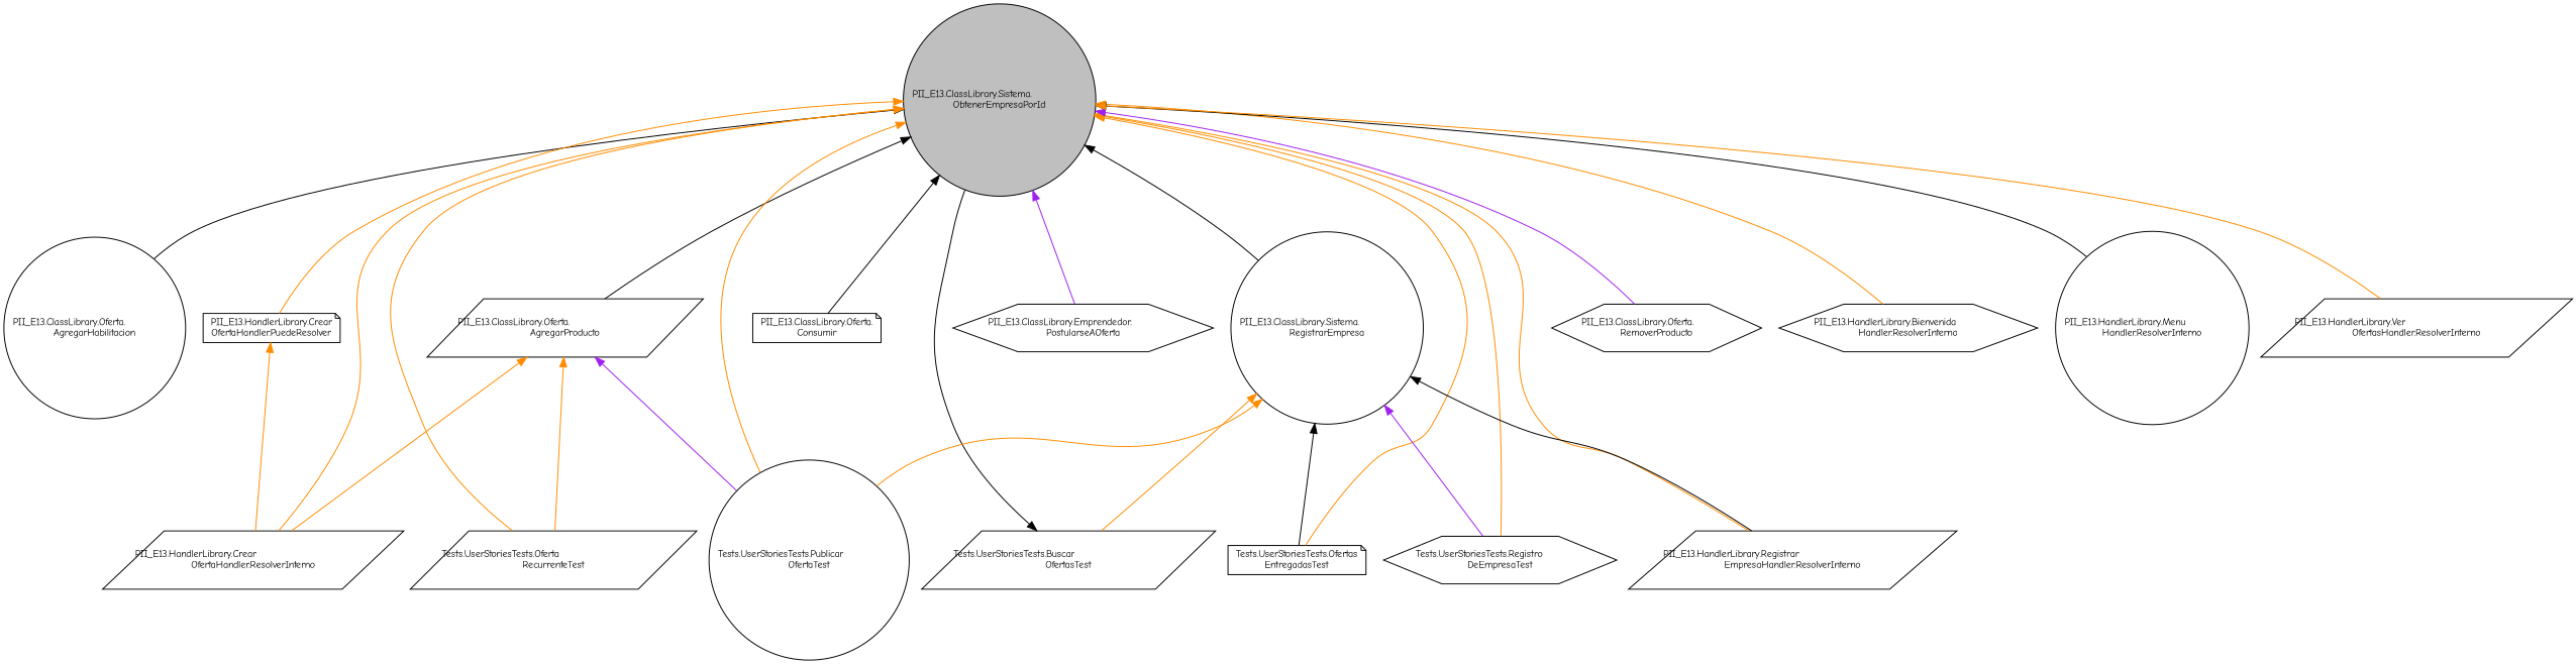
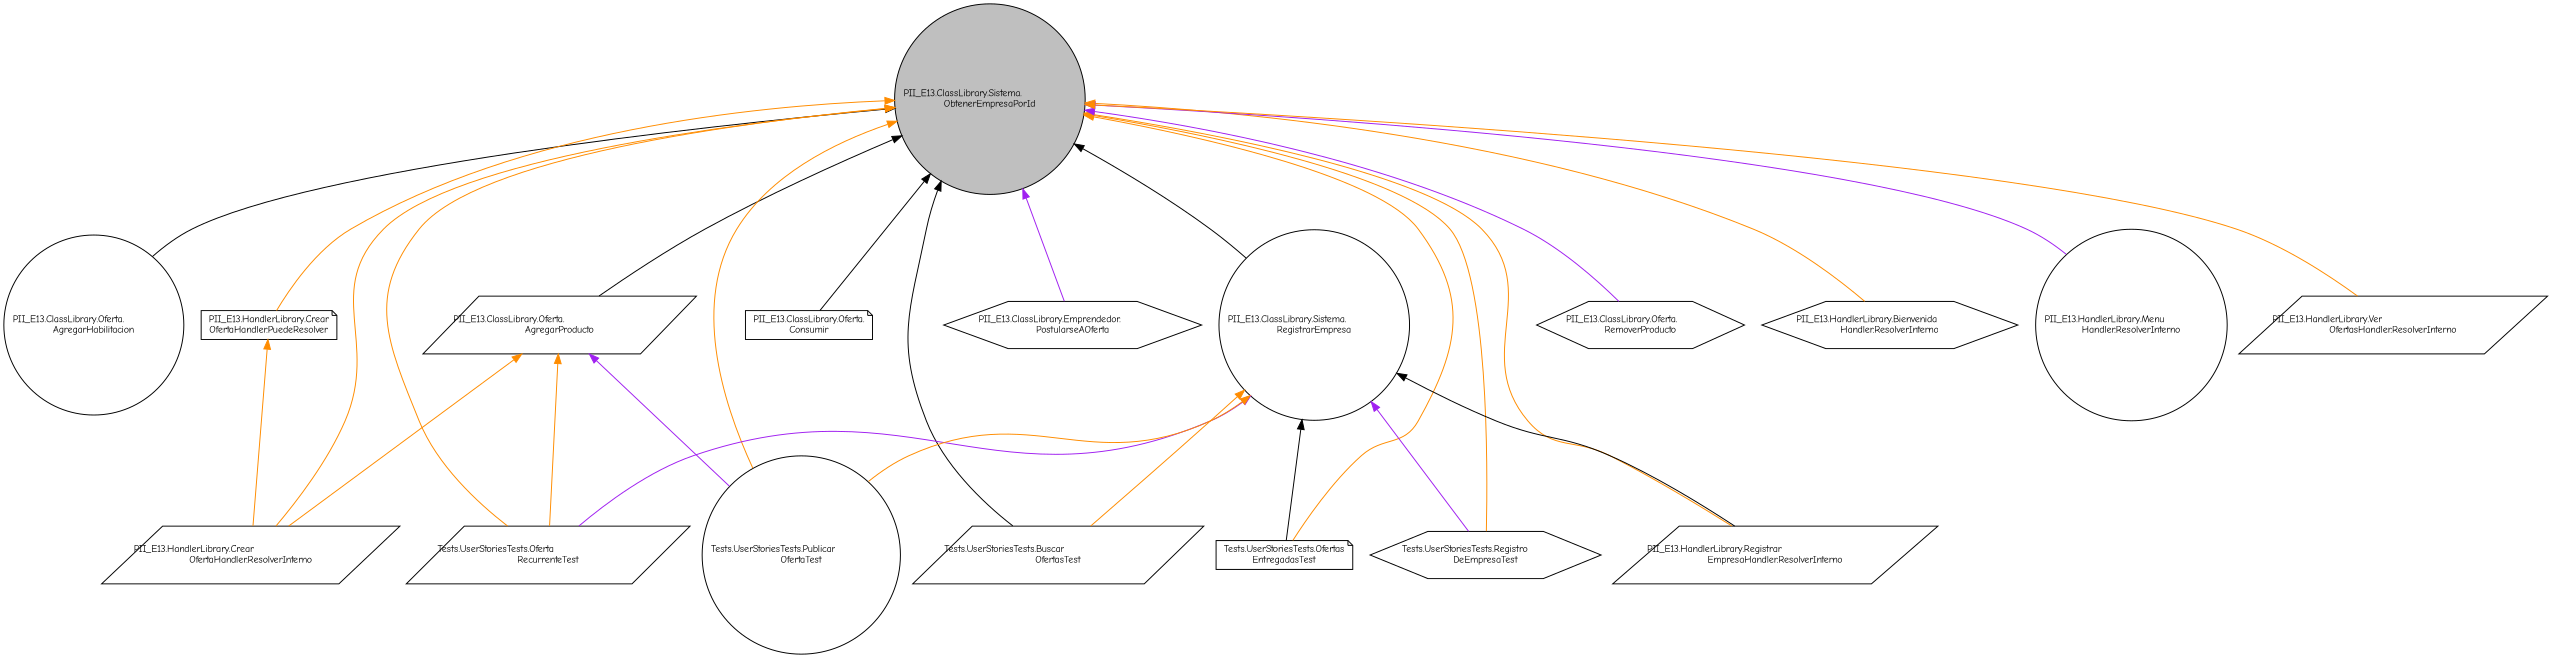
  digraph {
    fontname="Comic Neue"
    rankdir=TB
    node [color=black fillcolor=white fontname="Comic Neue" fontsize=10 shape=parallelogram style=filled]
    edge [color=darkorange dir=back fontname="Comic Neue" fontsize=10 labelfontname=Helvetica labelfontsize=10 style=solid]
    n1 [fillcolor=grey75 fontcolor=black height=0.2 label="PII_E13.ClassLibrary.Sistema.\lObtenerEmpresaPorId" shape=circle width=0.4]
    n2 [height=0.2 label="PII_E13.ClassLibrary.Oferta.\lAgregarHabilitacion" shape=circle width=0.4]
    n3 [height=0.2 label="PII_E13.ClassLibrary.Oferta.\lAgregarProducto" width=0.4]
    n4 [height=0.2 label="Tests.UserStoriesTests.Oferta\lRecurrenteTest" width=0.4]
    n5 [height=0.2 label="Tests.UserStoriesTests.Publicar\lOfertaTest" shape=circle width=0.4]
    n6 [height=0.2 label="PII_E13.HandlerLibrary.Crear\lOfertaHandler.ResolverInterno" width=0.4]
    n7 [height=0.2 label="Tests.UserStoriesTests.Buscar\lOfertasTest" width=0.4]
    n8 [height=0.2 label="PII_E13.ClassLibrary.Oferta.\lConsumir" shape=note width=0.4]
    n9 [height=0.2 label="Tests.UserStoriesTests.Ofertas\lEntregadasTest" shape=note width=0.4]
    n10 [height=0.2 label="PII_E13.ClassLibrary.Emprendedor.\lPostularseAOferta" shape=hexagon width=0.4]
    n11 [height=0.2 label="PII_E13.HandlerLibrary.Crear\lOfertaHandler.PuedeResolver" shape=note width=0.4]
    n12 [height=0.2 label="PII_E13.ClassLibrary.Sistema.\lRegistrarEmpresa" shape=circle width=0.4]
    n13 [height=0.2 label="Tests.UserStoriesTests.Registro\lDeEmpresaTest" shape=hexagon width=0.4]
    n14 [height=0.2 label="PII_E13.HandlerLibrary.Registrar\lEmpresaHandler.ResolverInterno" width=0.4]
    n15 [height=0.2 label="PII_E13.ClassLibrary.Oferta.\lRemoverProducto" shape=hexagon width=0.4]
    n16 [height=0.2 label="PII_E13.HandlerLibrary.Bienvenida\lHandler.ResolverInterno" shape=hexagon width=0.4]
    n17 [height=0.2 label="PII_E13.HandlerLibrary.Menu\lHandler.ResolverInterno" shape=circle width=0.4]
    n18 [height=0.2 label="PII_E13.HandlerLibrary.Ver\lOfertasHandler.ResolverInterno" width=0.4]
    n1 -> n2 [color=black]
    n1 -> n3 [color=black]
    n1 -> n4
    n1 -> n5
    n1 -> n6
-   n7 -> n1 [color=black]
+   n1 -> n7 [color=black]
    n1 -> n8 [color=black]
    n1 -> n9
    n1 -> n10 [color=purple]
    n1 -> n11
    n1 -> n12 [color=black]
    n1 -> n13
    n1 -> n14
    n1 -> n15 [color=purple]
    n1 -> n16
-   n1 -> n17 [color=black]
+   n1 -> n17 [color=purple]
    n1 -> n18
    n3 -> n4
    n3 -> n5 [color=purple]
    n3 -> n6
    n11 -> n6
+   n12 -> n4 [color=purple]
    n12 -> n5
    n12 -> n7
    n12 -> n9 [color=black]
    n12 -> n13 [color=purple]
    n12 -> n14 [color=black]
  }
